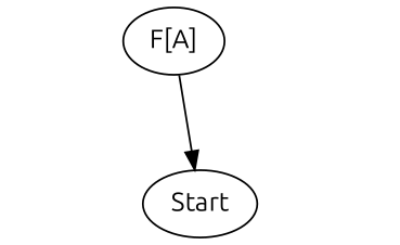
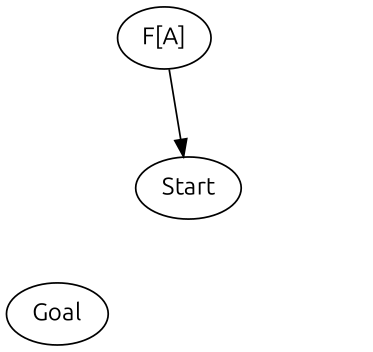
  digraph {
    fontname=Ubuntu
    node [fontname=Ubuntu]
    edge [fontname=Ubuntu style=invis]
    A [style=invis]
    n2 [label="F[A]"]
    B [style=invis]
    n4 [label="F[B]" style=invis]
    Start
+   Goal
    subgraph sub_1 {
      rank=same
      A
      n2
    }
    subgraph sub_2 {
      rank=same
      B
      n4
    }
    A -> B [label=f]
    n2 -> A [dir=back]
    n2 -> n4 [label="map(f)"]
    n2 -> Start [style=""]
    n4 -> B [dir=back]
+   n4 -> Goal
  }
